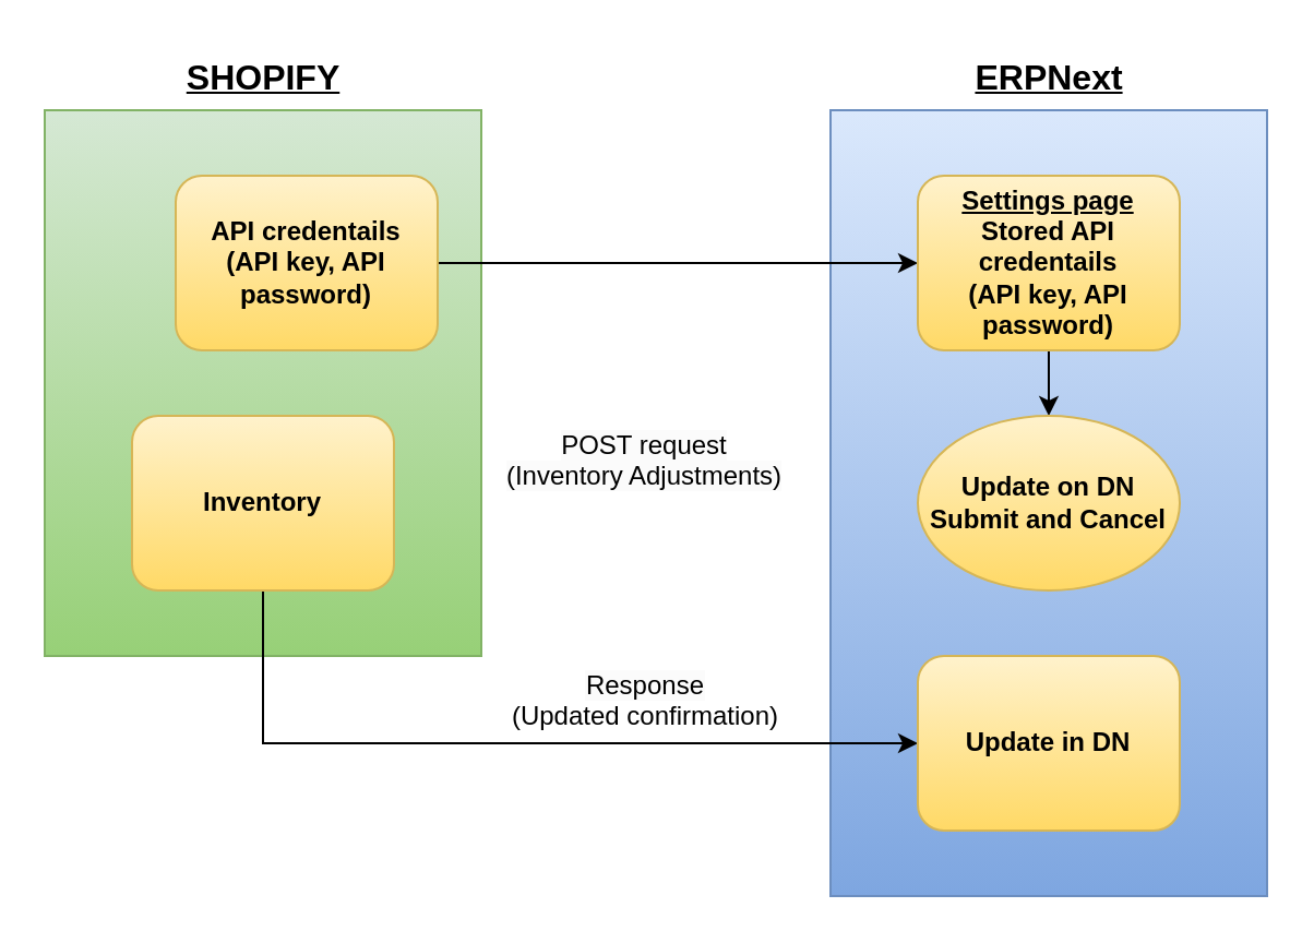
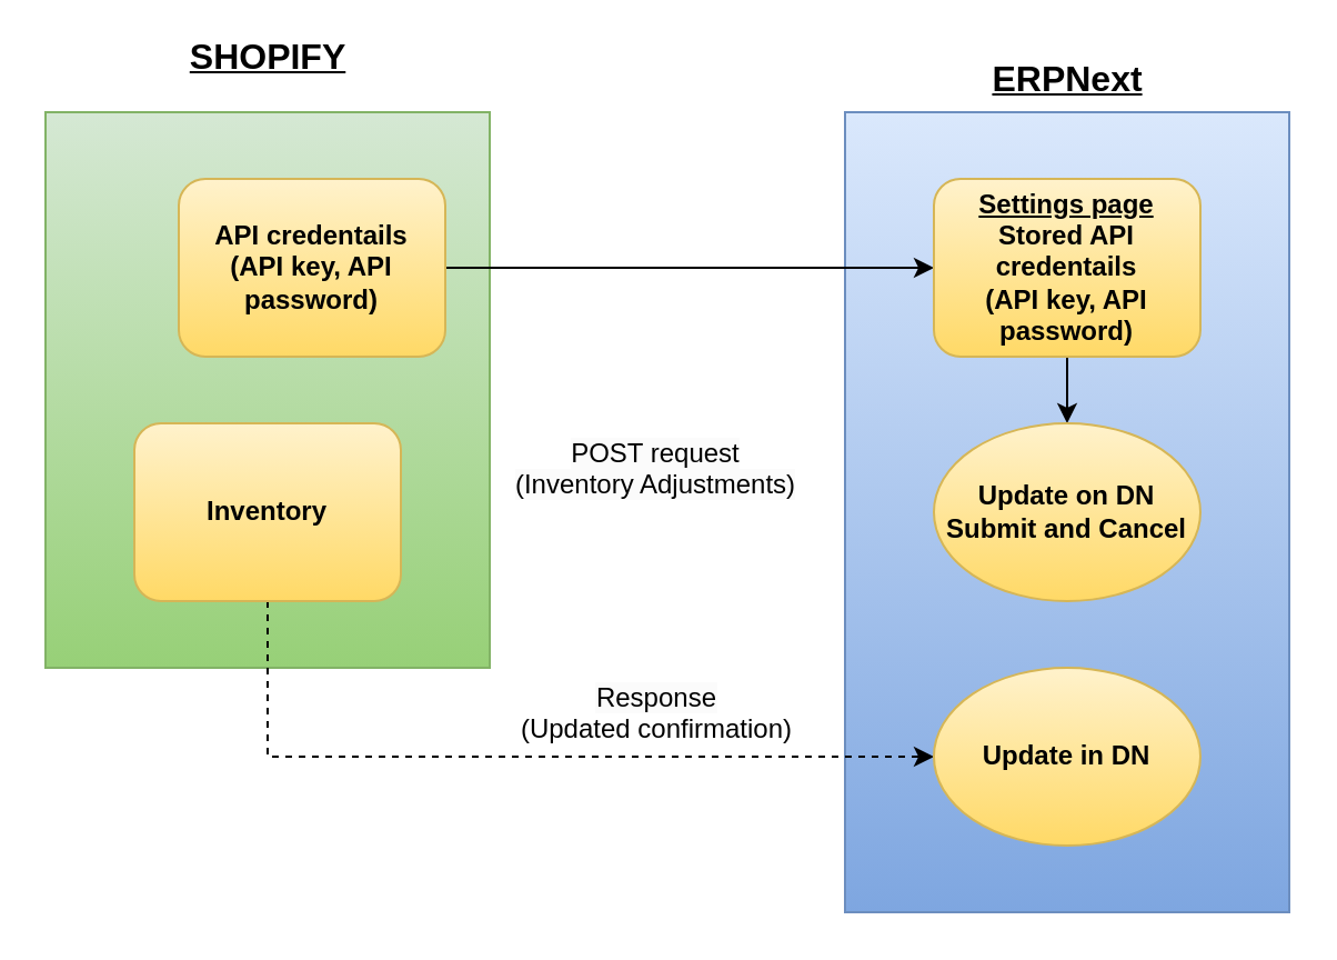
  <mxCell id="0" />
  <mxCell id="1" parent="0" />
  <mxCell id="2" value="" style="rounded=0;whiteSpace=wrap;html=1;fontStyle=1;fillColor=#d5e8d4;strokeColor=#82b366;gradientColor=#97d077;" parent="1" vertex="1"><mxGeometry x="20" y="50" width="200" height="250" as="geometry" /></mxCell>
  <mxCell id="3" value="" style="rounded=0;whiteSpace=wrap;html=1;fontStyle=1;fillColor=#dae8fc;gradientColor=#7ea6e0;strokeColor=#6c8ebf;" parent="1" vertex="1"><mxGeometry x="380" y="50" width="200" height="360" as="geometry" /></mxCell>
- <mxCell id="4" value="&lt;span&gt;&lt;u&gt;&lt;font style=&quot;font-size: 16px;&quot;&gt;SHOPIFY&lt;/font&gt;&lt;/u&gt;&lt;/span&gt;" style="text;html=1;align=center;verticalAlign=middle;resizable=0;points=[];autosize=1;strokeColor=none;fillColor=none;fontStyle=1" parent="1" vertex="1"><mxGeometry x="75" y="20" width="90" height="30" as="geometry" /></mxCell>
+ <mxCell id="4" value="&lt;span&gt;&lt;u&gt;&lt;font style=&quot;font-size: 16px;&quot;&gt;SHOPIFY&lt;/font&gt;&lt;/u&gt;&lt;/span&gt;" style="text;html=1;align=center;verticalAlign=middle;resizable=0;points=[];autosize=1;strokeColor=none;fillColor=none;fontStyle=1" parent="1" vertex="1"><mxGeometry x="75" y="10" width="90" height="30" as="geometry" /></mxCell>
  <mxCell id="5" value="&lt;span style=&quot;font-size: 16px;&quot;&gt;&lt;span&gt;&lt;u&gt;ERPNext&lt;br&gt;&lt;/u&gt;&lt;/span&gt;&lt;/span&gt;" style="text;html=1;align=center;verticalAlign=middle;resizable=0;points=[];autosize=1;strokeColor=none;fillColor=none;fontStyle=1" parent="1" vertex="1"><mxGeometry x="435" y="20" width="90" height="30" as="geometry" /></mxCell>
  <mxCell id="6" style="edgeStyle=none;rounded=0;orthogonalLoop=1;jettySize=auto;html=1;fontStyle=1" parent="1" source="7" target="9" edge="1"><mxGeometry relative="1" as="geometry" /></mxCell>
  <mxCell id="7" value="API credentails&lt;br&gt;(API key, API password)" style="rounded=1;whiteSpace=wrap;html=1;fontStyle=1;fillColor=#fff2cc;gradientColor=#ffd966;strokeColor=#d6b656;" parent="1" vertex="1"><mxGeometry x="80" y="80" width="120" height="80" as="geometry" /></mxCell>
  <mxCell id="8" value="" style="edgeStyle=none;rounded=0;orthogonalLoop=1;jettySize=auto;html=1;fontStyle=1" parent="1" source="9" target="10" edge="1"><mxGeometry relative="1" as="geometry" /></mxCell>
  <mxCell id="9" value="&lt;span&gt;&lt;u&gt;Settings page&lt;/u&gt;&lt;/span&gt;&lt;br&gt;Stored API credentails&lt;br&gt;(API key, API password)" style="rounded=1;whiteSpace=wrap;html=1;fontStyle=1;fillColor=#fff2cc;gradientColor=#ffd966;strokeColor=#d6b656;" parent="1" vertex="1"><mxGeometry x="420" y="80" width="120" height="80" as="geometry" /></mxCell>
  <mxCell id="10" value="Update on DN Submit and Cancel" style="ellipse;whiteSpace=wrap;html=1;fontStyle=1;fillColor=#fff2cc;gradientColor=#ffd966;strokeColor=#d6b656;" parent="1" vertex="1"><mxGeometry x="420" y="190" width="120" height="80" as="geometry" /></mxCell>
  <mxCell id="11" value="&lt;span style=&quot;color: rgb(0, 0, 0); font-family: Helvetica; font-size: 12px; font-style: normal; font-variant-ligatures: normal; font-variant-caps: normal; letter-spacing: normal; orphans: 2; text-indent: 0px; text-transform: none; widows: 2; word-spacing: 0px; -webkit-text-stroke-width: 0px; background-color: rgb(251, 251, 251); text-decoration-thickness: initial; text-decoration-style: initial; text-decoration-color: initial; float: none; display: inline !important;&quot;&gt;POST request&lt;br&gt;(Inventory Adjustments)&lt;/span&gt;" style="text;whiteSpace=wrap;html=1;fontStyle=0;align=center;" parent="1" vertex="1"><mxGeometry x="230" y="190" width="130" height="40" as="geometry" /></mxCell>
- <mxCell id="12" style="edgeStyle=none;rounded=0;orthogonalLoop=1;jettySize=auto;html=1;entryX=0;entryY=0.5;entryDx=0;entryDy=0;fontStyle=1" parent="1" source="13" target="14" edge="1"><mxGeometry relative="1" as="geometry"><Array as="points"><mxPoint x="120" y="340" /></Array></mxGeometry></mxCell>
+ <mxCell id="12" style="edgeStyle=none;rounded=0;orthogonalLoop=1;jettySize=auto;html=1;entryX=0;entryY=0.5;entryDx=0;entryDy=0;fontStyle=1;dashed=1;" parent="1" source="13" target="14" edge="1"><mxGeometry relative="1" as="geometry"><Array as="points"><mxPoint x="120" y="340" /></Array></mxGeometry></mxCell>
  <mxCell id="13" value="Inventory" style="rounded=1;whiteSpace=wrap;html=1;fontStyle=1;fillColor=#fff2cc;gradientColor=#ffd966;strokeColor=#d6b656;" parent="1" vertex="1"><mxGeometry x="60" y="190" width="120" height="80" as="geometry" /></mxCell>
- <mxCell id="14" value="Update in DN" style="rounded=1;whiteSpace=wrap;html=1;fontStyle=1;fillColor=#fff2cc;gradientColor=#ffd966;strokeColor=#d6b656;" parent="1" vertex="1"><mxGeometry x="420" y="300" width="120" height="80" as="geometry" /></mxCell>
+ <mxCell id="14" value="Update in DN" style="ellipse;whiteSpace=wrap;html=1;fontStyle=1;fillColor=#fff2cc;gradientColor=#ffd966;strokeColor=#d6b656;" parent="1" vertex="1"><mxGeometry x="420" y="300" width="120" height="80" as="geometry" /></mxCell>
  <mxCell id="15" value="&lt;span style=&quot;color: rgb(0, 0, 0); font-family: Helvetica; font-size: 12px; font-style: normal; font-variant-ligatures: normal; font-variant-caps: normal; letter-spacing: normal; orphans: 2; text-indent: 0px; text-transform: none; widows: 2; word-spacing: 0px; -webkit-text-stroke-width: 0px; background-color: rgb(251, 251, 251); text-decoration-thickness: initial; text-decoration-style: initial; text-decoration-color: initial; float: none; display: inline !important;&quot;&gt;Response &lt;br&gt;&lt;div style=&quot;&quot;&gt;(Updated confirmation)&lt;/div&gt;&lt;/span&gt;" style="text;whiteSpace=wrap;html=1;fontStyle=0;align=center;" parent="1" vertex="1"><mxGeometry x="202.5" y="300" width="185" height="40" as="geometry" /></mxCell>
